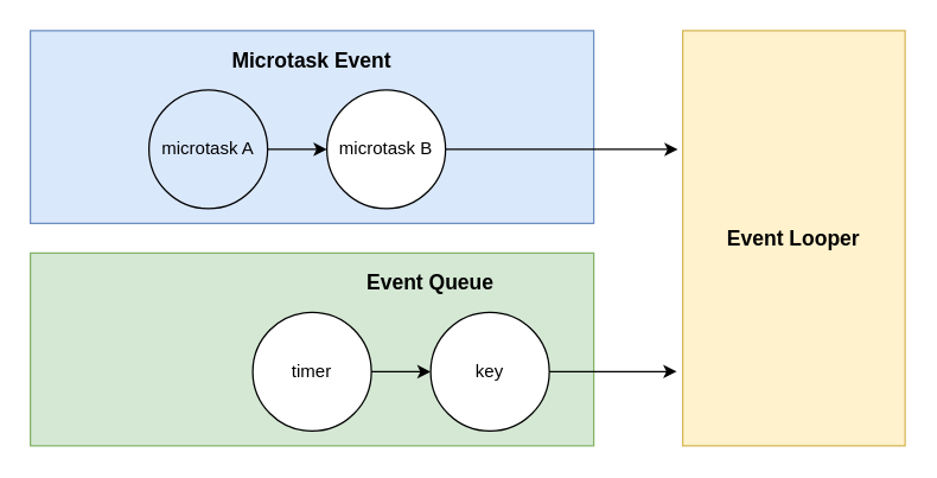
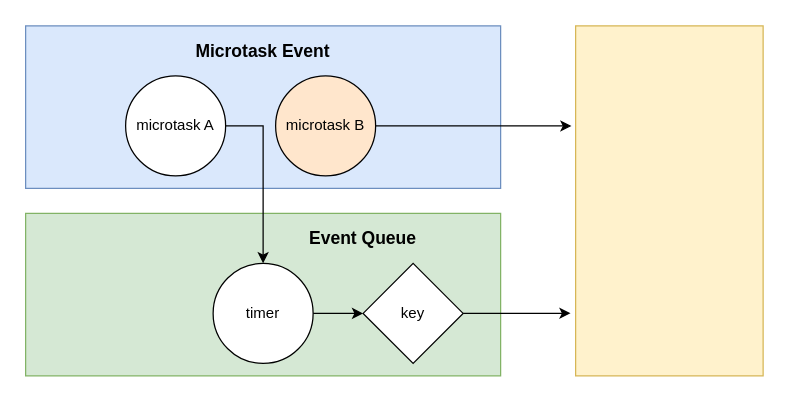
  <mxCell id="0" />
  <mxCell id="1" parent="0" />
  <mxCell id="2" value="" style="rounded=0;whiteSpace=wrap;html=1;fontSize=14;fillColor=#d5e8d4;strokeColor=#82b366;" vertex="1" parent="1"><mxGeometry x="20" y="170" width="380" height="130" as="geometry" /></mxCell>
  <mxCell id="3" value="" style="rounded=0;whiteSpace=wrap;html=1;fillColor=#dae8fc;strokeColor=#6c8ebf;" vertex="1" parent="1"><mxGeometry x="20" y="20" width="380" height="130" as="geometry" /></mxCell>
- <mxCell id="4" style="edgeStyle=orthogonalEdgeStyle;rounded=0;orthogonalLoop=1;jettySize=auto;html=1;exitX=1;exitY=0.5;exitDx=0;exitDy=0;entryX=0;entryY=0.5;entryDx=0;entryDy=0;fontSize=14;" edge="1" parent="1" source="5" target="7"><mxGeometry relative="1" as="geometry" /></mxCell>
- <mxCell id="5" value="microtask A" style="ellipse;whiteSpace=wrap;html=1;aspect=fixed;fillColor=#dae8fc;" vertex="1" parent="1"><mxGeometry x="100" y="60" width="80" height="80" as="geometry" /></mxCell>
+ <mxCell id="4" style="edgeStyle=orthogonalEdgeStyle;rounded=0;orthogonalLoop=1;jettySize=auto;html=1;exitX=1;exitY=0.5;exitDx=0;exitDy=0;fontSize=14;" edge="1" parent="1" source="5" target="11"><mxGeometry relative="1" as="geometry" /></mxCell>
+ <mxCell id="5" value="microtask A" style="ellipse;whiteSpace=wrap;html=1;aspect=fixed;" vertex="1" parent="1"><mxGeometry x="100" y="60" width="80" height="80" as="geometry" /></mxCell>
  <mxCell id="6" style="edgeStyle=orthogonalEdgeStyle;rounded=0;orthogonalLoop=1;jettySize=auto;html=1;exitX=1;exitY=0.5;exitDx=0;exitDy=0;entryX=-0.022;entryY=0.286;entryDx=0;entryDy=0;entryPerimeter=0;fontSize=14;" edge="1" parent="1" source="7" target="14"><mxGeometry relative="1" as="geometry" /></mxCell>
- <mxCell id="7" value="microtask B" style="ellipse;whiteSpace=wrap;html=1;aspect=fixed;" vertex="1" parent="1"><mxGeometry x="220" y="60" width="80" height="80" as="geometry" /></mxCell>
+ <mxCell id="7" value="microtask B" style="ellipse;whiteSpace=wrap;html=1;aspect=fixed;fillColor=#ffe6cc;" vertex="1" parent="1"><mxGeometry x="220" y="60" width="80" height="80" as="geometry" /></mxCell>
  <mxCell id="8" style="edgeStyle=orthogonalEdgeStyle;rounded=0;orthogonalLoop=1;jettySize=auto;html=1;exitX=1;exitY=0.5;exitDx=0;exitDy=0;entryX=-0.027;entryY=0.821;entryDx=0;entryDy=0;entryPerimeter=0;fontSize=14;" edge="1" parent="1" source="9" target="14"><mxGeometry relative="1" as="geometry" /></mxCell>
- <mxCell id="9" value="key" style="ellipse;whiteSpace=wrap;html=1;aspect=fixed;" vertex="1" parent="1"><mxGeometry x="290" y="210" width="80" height="80" as="geometry" /></mxCell>
+ <mxCell id="9" value="key" style="rhombus;whiteSpace=wrap;html=1;aspect=fixed;" vertex="1" parent="1"><mxGeometry x="290" y="210" width="80" height="80" as="geometry" /></mxCell>
  <mxCell id="10" style="edgeStyle=orthogonalEdgeStyle;rounded=0;orthogonalLoop=1;jettySize=auto;html=1;exitX=1;exitY=0.5;exitDx=0;exitDy=0;fontSize=14;" edge="1" parent="1" source="11" target="9"><mxGeometry relative="1" as="geometry" /></mxCell>
  <mxCell id="11" value="timer" style="ellipse;whiteSpace=wrap;html=1;aspect=fixed;" vertex="1" parent="1"><mxGeometry x="170" y="210" width="80" height="80" as="geometry" /></mxCell>
  <mxCell id="12" value="Microtask Event" style="text;html=1;strokeColor=none;fillColor=none;align=center;verticalAlign=middle;whiteSpace=wrap;rounded=0;fontSize=14;fontStyle=1" vertex="1" parent="1"><mxGeometry x="145" y="30" width="130" height="20" as="geometry" /></mxCell>
  <mxCell id="13" value="Event Queue" style="text;html=1;strokeColor=none;fillColor=none;align=center;verticalAlign=middle;whiteSpace=wrap;rounded=0;fontSize=14;fontStyle=1" vertex="1" parent="1"><mxGeometry x="225" y="180" width="130" height="20" as="geometry" /></mxCell>
  <mxCell id="14" value="" style="rounded=0;whiteSpace=wrap;html=1;fontSize=14;fillColor=#fff2cc;strokeColor=#d6b656;" vertex="1" parent="1"><mxGeometry x="460" y="20" width="150" height="280" as="geometry" /></mxCell>
- <mxCell id="15" value="Event Looper" style="text;html=1;strokeColor=none;fillColor=none;align=center;verticalAlign=middle;whiteSpace=wrap;rounded=0;fontSize=14;fontStyle=1" vertex="1" parent="1"><mxGeometry x="470" y="150" width="130" height="20" as="geometry" /></mxCell>
